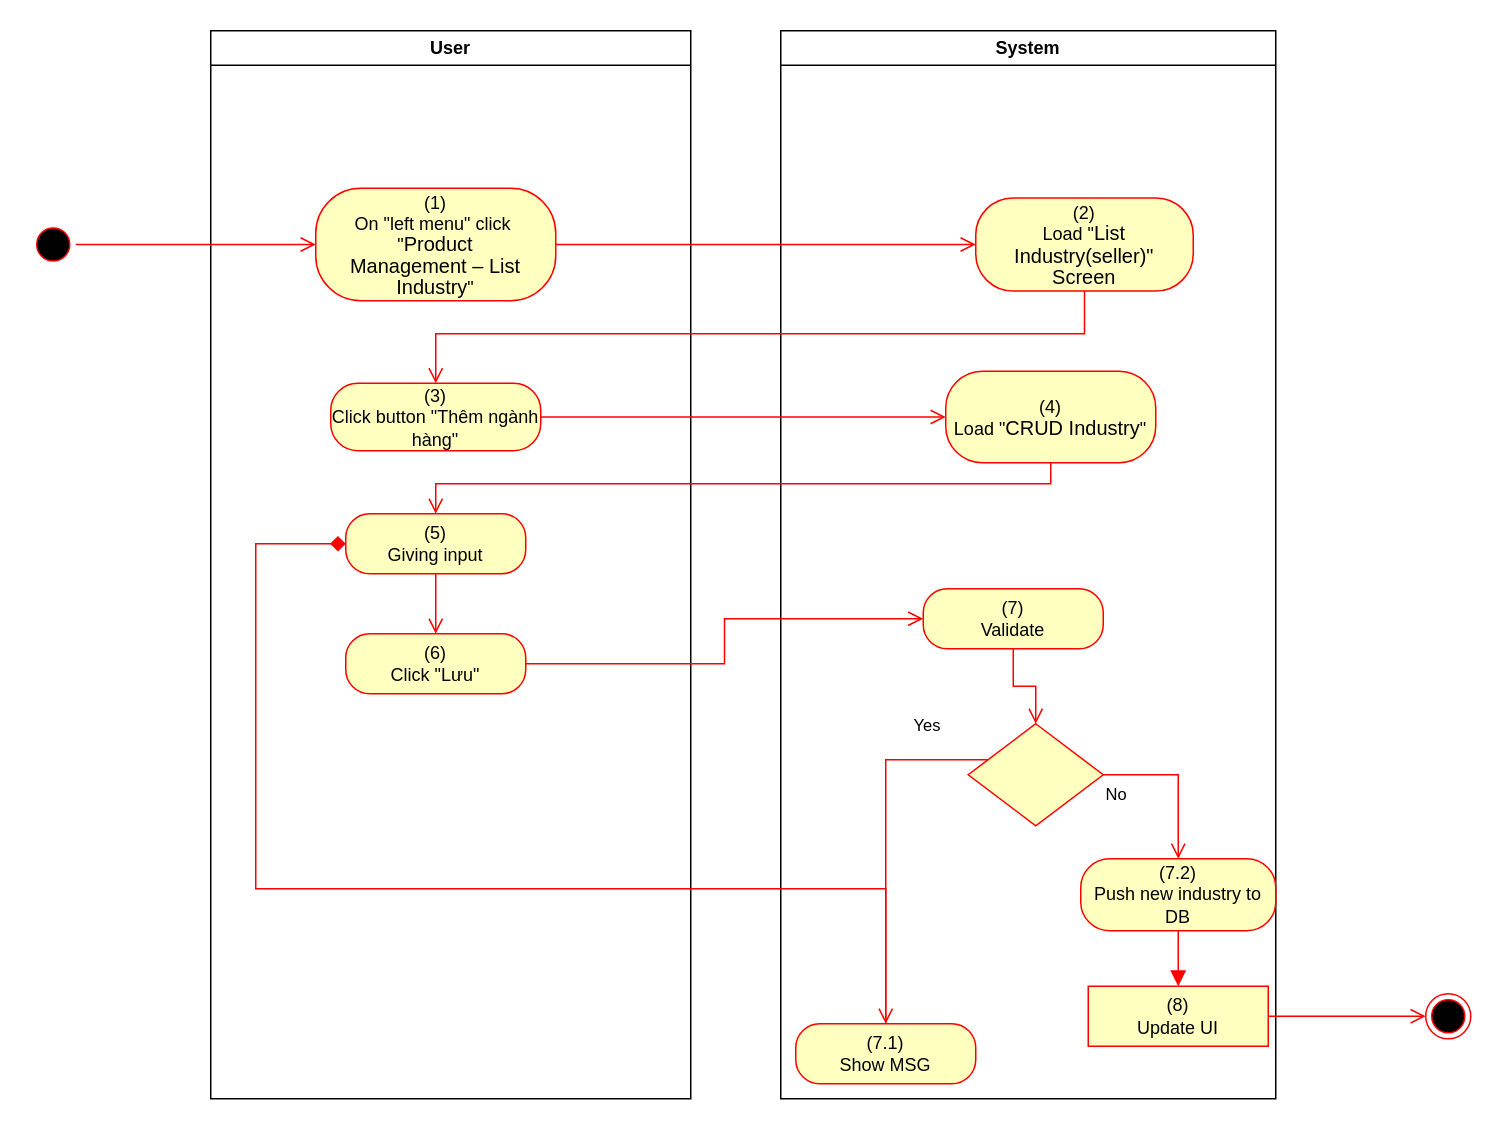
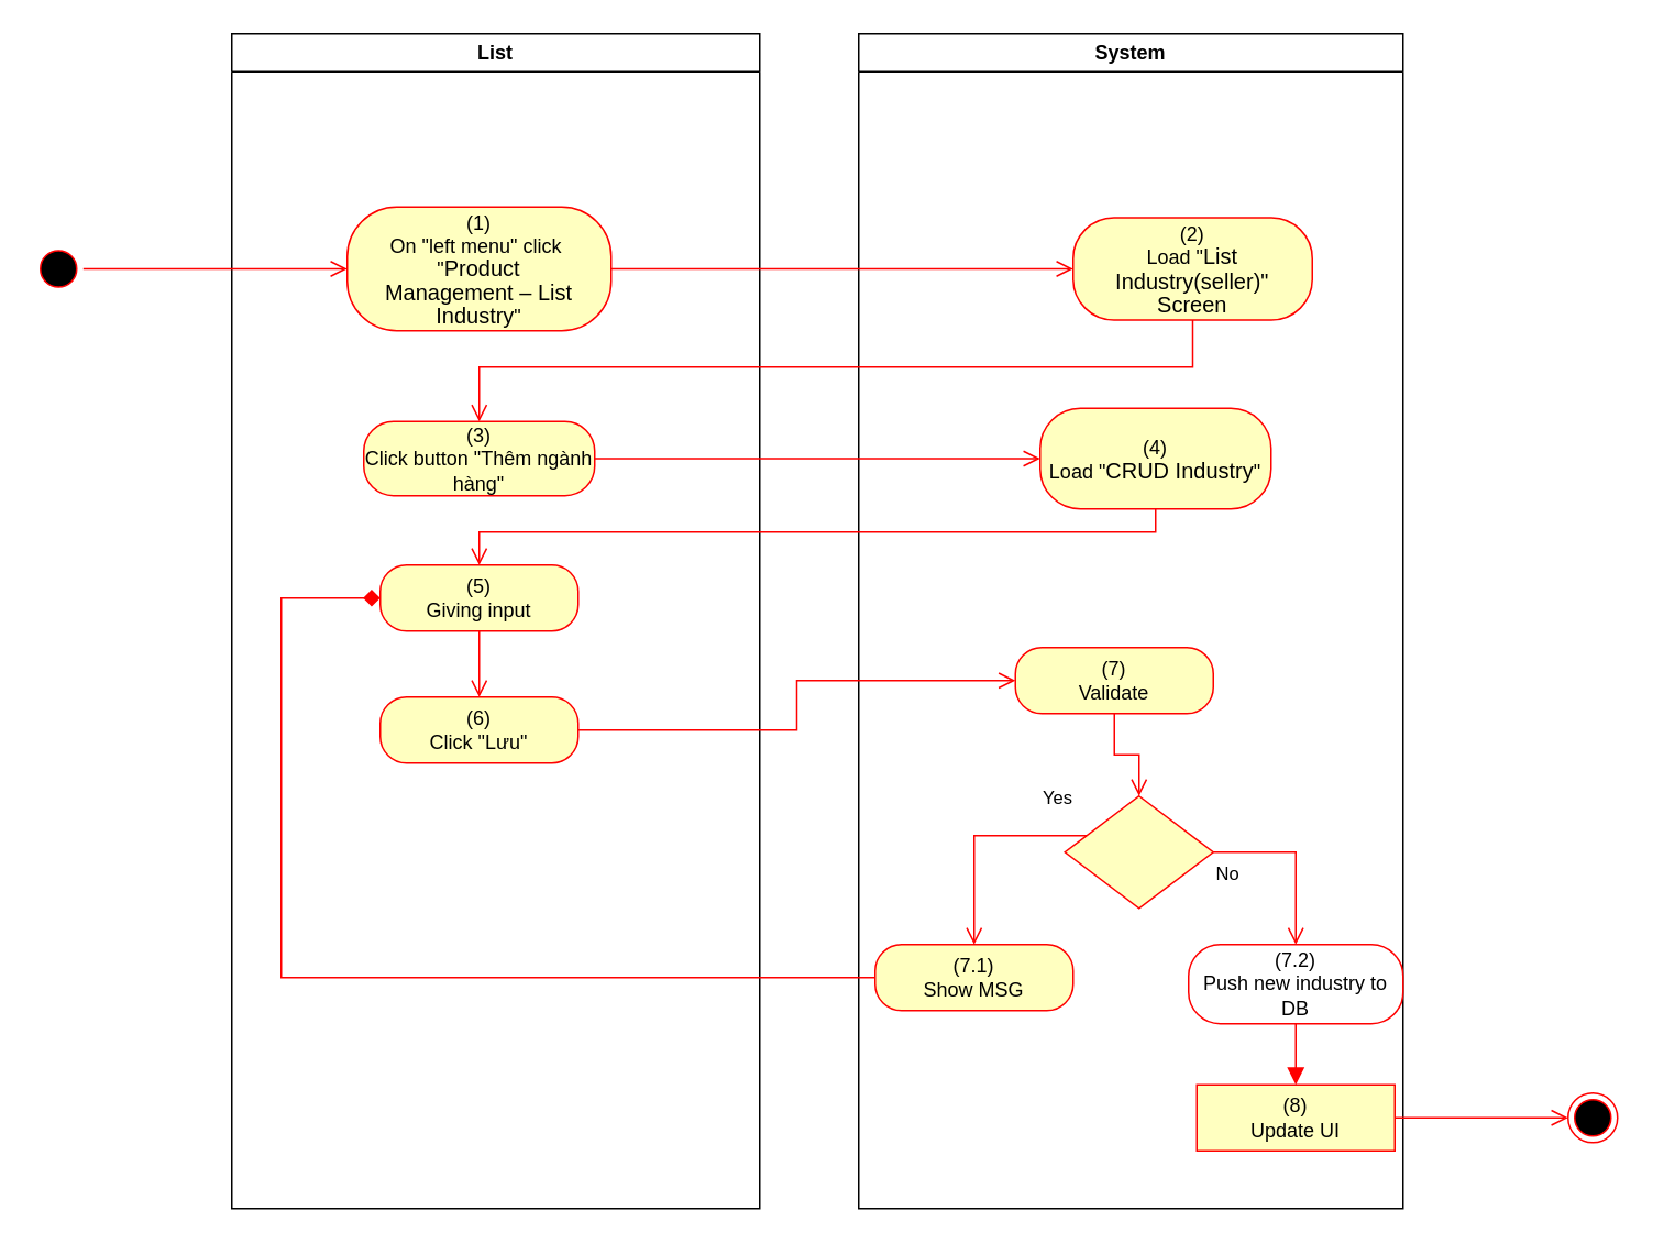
  <mxCell id="0" />
  <mxCell id="1" parent="0" />
- <mxCell id="2" value="User" style="swimlane;whiteSpace=wrap" vertex="1" parent="1"><mxGeometry x="140" y="20" width="320" height="712" as="geometry"><mxRectangle x="120" y="128" width="60" height="23" as="alternateBounds" /></mxGeometry></mxCell>
+ <mxCell id="2" value="List" style="swimlane;whiteSpace=wrap" vertex="1" parent="1"><mxGeometry x="140" y="20" width="320" height="712" as="geometry"><mxRectangle x="120" y="128" width="60" height="23" as="alternateBounds" /></mxGeometry></mxCell>
  <mxCell id="3" value="(1)&lt;br style=&quot;padding: 0px ; margin: 0px&quot;&gt;On &quot;left menu&quot; click&amp;nbsp;&lt;br style=&quot;padding: 0px ; margin: 0px&quot;&gt;&quot;&lt;span lang=&quot;EN-GB&quot; style=&quot;font-size: 10pt ; line-height: 14.267px ; font-family: &amp;#34;arial&amp;#34; , sans-serif&quot;&gt;Product&lt;br&gt;Management – List Industry&lt;/span&gt;&quot;" style="rounded=1;whiteSpace=wrap;html=1;arcSize=40;fontColor=#000000;fillColor=#ffffc0;strokeColor=#ff0000;" vertex="1" parent="2"><mxGeometry x="70" y="105" width="160" height="75" as="geometry" /></mxCell>
  <mxCell id="4" value="(3)&lt;br&gt;Click button &quot;Thêm ngành hàng&quot;" style="rounded=1;whiteSpace=wrap;html=1;arcSize=40;fontColor=#000000;fillColor=#ffffc0;strokeColor=#ff0000;" vertex="1" parent="2"><mxGeometry x="80" y="235" width="140" height="45" as="geometry" /></mxCell>
  <mxCell id="5" value="(6)&lt;br&gt;Click &quot;Lưu&quot;" style="rounded=1;whiteSpace=wrap;html=1;arcSize=40;fontColor=#000000;fillColor=#ffffc0;strokeColor=#ff0000;" vertex="1" parent="2"><mxGeometry x="90" y="402" width="120" height="40" as="geometry" /></mxCell>
  <mxCell id="6" value="(5)&lt;br&gt;Giving input" style="rounded=1;whiteSpace=wrap;html=1;arcSize=40;fontColor=#000000;fillColor=#ffffc0;strokeColor=#ff0000;" vertex="1" parent="2"><mxGeometry x="90" y="322" width="120" height="40" as="geometry" /></mxCell>
  <mxCell id="7" value="" style="edgeStyle=orthogonalEdgeStyle;html=1;verticalAlign=bottom;endArrow=open;endSize=8;strokeColor=#ff0000;rounded=0;entryX=0.5;entryY=0;entryDx=0;entryDy=0;" edge="1" parent="2" source="6" target="5"><mxGeometry relative="1" as="geometry"><mxPoint x="330" y="402" as="targetPoint" /></mxGeometry></mxCell>
  <mxCell id="8" value="System" style="swimlane;whiteSpace=wrap;startSize=23;" vertex="1" parent="1"><mxGeometry x="520" y="20" width="330" height="712" as="geometry" /></mxCell>
  <mxCell id="9" value="(2)&lt;br&gt;Load &quot;&lt;span lang=&quot;EN-GB&quot; style=&quot;font-size: 10pt ; line-height: 14.267px ; font-family: &amp;#34;arial&amp;#34; , sans-serif&quot;&gt;&lt;span lang=&quot;EN-GB&quot; style=&quot;font-size: 10pt ; line-height: 14.267px&quot;&gt;List Industry(seller)&lt;/span&gt;&quot;&lt;br&gt;Screen&lt;/span&gt;" style="rounded=1;whiteSpace=wrap;html=1;arcSize=40;fontColor=#000000;fillColor=#ffffc0;strokeColor=#ff0000;" vertex="1" parent="8"><mxGeometry x="130" y="111.5" width="145" height="62" as="geometry" /></mxCell>
  <mxCell id="10" value="(7)&lt;br&gt;Validate" style="rounded=1;whiteSpace=wrap;html=1;arcSize=40;fontColor=#000000;fillColor=#ffffc0;strokeColor=#ff0000;" vertex="1" parent="8"><mxGeometry x="95" y="372" width="120" height="40" as="geometry" /></mxCell>
  <mxCell id="11" value="" style="edgeStyle=orthogonalEdgeStyle;html=1;verticalAlign=bottom;endArrow=open;endSize=8;strokeColor=#ff0000;rounded=0;entryX=0.5;entryY=0;entryDx=0;entryDy=0;" edge="1" parent="8" source="10" target="12"><mxGeometry relative="1" as="geometry"><mxPoint x="165" y="442" as="targetPoint" /></mxGeometry></mxCell>
  <mxCell id="12" value="" style="rhombus;whiteSpace=wrap;html=1;fillColor=#ffffc0;strokeColor=#ff0000;" vertex="1" parent="8"><mxGeometry x="125" y="462" width="90" height="68" as="geometry" /></mxCell>
  <mxCell id="13" value="No" style="edgeStyle=orthogonalEdgeStyle;html=1;align=left;verticalAlign=top;endArrow=open;endSize=8;strokeColor=#ff0000;rounded=0;exitX=1;exitY=0.5;exitDx=0;exitDy=0;" edge="1" parent="8" source="12" target="14"><mxGeometry x="-1" relative="1" as="geometry"><mxPoint x="170" y="552" as="targetPoint" /></mxGeometry></mxCell>
- <mxCell id="14" value="(7.2)&lt;br&gt;Push new industry to DB" style="rounded=1;whiteSpace=wrap;html=1;arcSize=40;fontColor=#000000;fillColor=#ffffc0;strokeColor=#ff0000;" vertex="1" parent="8"><mxGeometry x="200" y="552" width="130" height="48" as="geometry" /></mxCell>
+ <mxCell id="14" value="(7.2)&lt;br&gt;Push new industry to DB" style="rounded=1;whiteSpace=wrap;html=1;arcSize=40;fontColor=#000000;fillColor=#ffffff;strokeColor=#ff0000;" vertex="1" parent="8"><mxGeometry x="200" y="552" width="130" height="48" as="geometry" /></mxCell>
  <mxCell id="15" value="(8)&lt;br&gt;Update UI" style="whiteSpace=wrap;html=1;arcSize=40;fontColor=#000000;fillColor=#ffffc0;strokeColor=#ff0000;rounded=0;" vertex="1" parent="8"><mxGeometry x="205" y="637" width="120" height="40" as="geometry" /></mxCell>
  <mxCell id="16" value="" style="edgeStyle=orthogonalEdgeStyle;html=1;verticalAlign=bottom;endArrow=block;endSize=8;strokeColor=#ff0000;rounded=0;exitX=0.5;exitY=1;exitDx=0;exitDy=0;entryX=0.5;entryY=0;entryDx=0;entryDy=0;" edge="1" parent="8" source="14" target="15"><mxGeometry relative="1" as="geometry"><mxPoint x="170" y="642" as="targetPoint" /></mxGeometry></mxCell>
- <mxCell id="17" value="(7.1)&lt;br&gt;Show MSG" style="rounded=1;whiteSpace=wrap;html=1;arcSize=40;fontColor=#000000;fillColor=#ffffc0;strokeColor=#ff0000;" vertex="1" parent="8"><mxGeometry x="10" y="662" width="120" height="40" as="geometry" /></mxCell>
+ <mxCell id="17" value="(7.1)&lt;br&gt;Show MSG" style="rounded=1;whiteSpace=wrap;html=1;arcSize=40;fontColor=#000000;fillColor=#ffffc0;strokeColor=#ff0000;" vertex="1" parent="8"><mxGeometry x="10" y="552" width="120" height="40" as="geometry" /></mxCell>
  <mxCell id="18" value="Yes" style="edgeStyle=orthogonalEdgeStyle;html=1;align=left;verticalAlign=bottom;endArrow=open;endSize=8;strokeColor=#ff0000;rounded=0;entryX=0.5;entryY=0;entryDx=0;entryDy=0;" edge="1" parent="8" source="12" target="17"><mxGeometry x="-0.579" y="-14" relative="1" as="geometry"><mxPoint x="70" y="552" as="targetPoint" /><Array as="points"><mxPoint x="70" y="486" /></Array><mxPoint as="offset" /></mxGeometry></mxCell>
  <mxCell id="19" value="(4)&lt;br&gt;Load &quot;&lt;span lang=&quot;EN-GB&quot; style=&quot;font-size: 10.0pt ; line-height: 107% ; font-family: &amp;#34;arial&amp;#34; , sans-serif&quot;&gt;CRUD Industry&lt;/span&gt;&quot;" style="rounded=1;whiteSpace=wrap;html=1;arcSize=40;fontColor=#000000;fillColor=#ffffc0;strokeColor=#ff0000;" vertex="1" parent="8"><mxGeometry x="110" y="227" width="140" height="61" as="geometry" /></mxCell>
  <mxCell id="20" value="" style="ellipse;html=1;shape=startState;fillColor=#000000;strokeColor=#ff0000;" vertex="1" parent="1"><mxGeometry x="20" y="147.5" width="30" height="30" as="geometry" /></mxCell>
  <mxCell id="21" value="" style="edgeStyle=orthogonalEdgeStyle;html=1;verticalAlign=bottom;endArrow=open;endSize=8;strokeColor=#ff0000;rounded=0;entryX=0;entryY=0.5;entryDx=0;entryDy=0;" edge="1" parent="1" source="20" target="3"><mxGeometry relative="1" as="geometry"><mxPoint x="200" y="145" as="targetPoint" /></mxGeometry></mxCell>
  <mxCell id="22" value="" style="edgeStyle=orthogonalEdgeStyle;html=1;verticalAlign=bottom;endArrow=open;endSize=8;strokeColor=#ff0000;rounded=0;entryX=0;entryY=0.5;entryDx=0;entryDy=0;" edge="1" parent="1" source="3" target="9"><mxGeometry relative="1" as="geometry"><mxPoint x="600" y="163" as="targetPoint" /></mxGeometry></mxCell>
  <mxCell id="23" value="" style="edgeStyle=orthogonalEdgeStyle;html=1;verticalAlign=bottom;endArrow=open;endSize=8;strokeColor=#ff0000;rounded=0;entryX=0.5;entryY=0;entryDx=0;entryDy=0;" edge="1" parent="1" source="9" target="4"><mxGeometry relative="1" as="geometry"><mxPoint x="685" y="242" as="targetPoint" /><Array as="points"><mxPoint x="723" y="222" /><mxPoint x="290" y="222" /></Array></mxGeometry></mxCell>
  <mxCell id="24" value="" style="edgeStyle=orthogonalEdgeStyle;html=1;verticalAlign=bottom;endArrow=open;endSize=8;strokeColor=#ff0000;rounded=0;entryX=0;entryY=0.5;entryDx=0;entryDy=0;" edge="1" parent="1" source="5" target="10"><mxGeometry relative="1" as="geometry"><mxPoint x="280" y="462" as="targetPoint" /></mxGeometry></mxCell>
  <mxCell id="25" value="" style="ellipse;html=1;shape=endState;fillColor=#000000;strokeColor=#ff0000;" vertex="1" parent="1"><mxGeometry x="950" y="662" width="30" height="30" as="geometry" /></mxCell>
  <mxCell id="26" value="" style="edgeStyle=orthogonalEdgeStyle;html=1;verticalAlign=bottom;endArrow=open;endSize=8;strokeColor=#ff0000;rounded=0;exitX=1;exitY=0.5;exitDx=0;exitDy=0;entryX=0;entryY=0.5;entryDx=0;entryDy=0;" edge="1" parent="1" source="15" target="25"><mxGeometry relative="1" as="geometry"><mxPoint x="820" y="652" as="targetPoint" /><mxPoint x="820" y="592" as="sourcePoint" /></mxGeometry></mxCell>
  <mxCell id="27" value="" style="edgeStyle=orthogonalEdgeStyle;html=1;verticalAlign=bottom;endArrow=diamond;endSize=8;strokeColor=#ff0000;rounded=0;entryX=0;entryY=0.5;entryDx=0;entryDy=0;" edge="1" parent="1" source="17" target="6"><mxGeometry relative="1" as="geometry"><mxPoint x="590" y="672" as="targetPoint" /><Array as="points"><mxPoint x="170" y="592" /><mxPoint x="170" y="362" /></Array></mxGeometry></mxCell>
  <mxCell id="28" value="" style="edgeStyle=orthogonalEdgeStyle;html=1;verticalAlign=bottom;endArrow=open;endSize=8;strokeColor=#ff0000;rounded=0;entryX=0;entryY=0.5;entryDx=0;entryDy=0;" edge="1" parent="1" source="4" target="19"><mxGeometry relative="1" as="geometry"><mxPoint x="280" y="355" as="targetPoint" /></mxGeometry></mxCell>
  <mxCell id="29" value="" style="edgeStyle=orthogonalEdgeStyle;html=1;verticalAlign=bottom;endArrow=open;endSize=8;strokeColor=#ff0000;rounded=0;entryX=0.5;entryY=0;entryDx=0;entryDy=0;" edge="1" parent="1" source="19" target="6"><mxGeometry relative="1" as="geometry"><mxPoint x="690" y="352" as="targetPoint" /><Array as="points"><mxPoint x="700" y="322" /><mxPoint x="290" y="322" /></Array></mxGeometry></mxCell>
